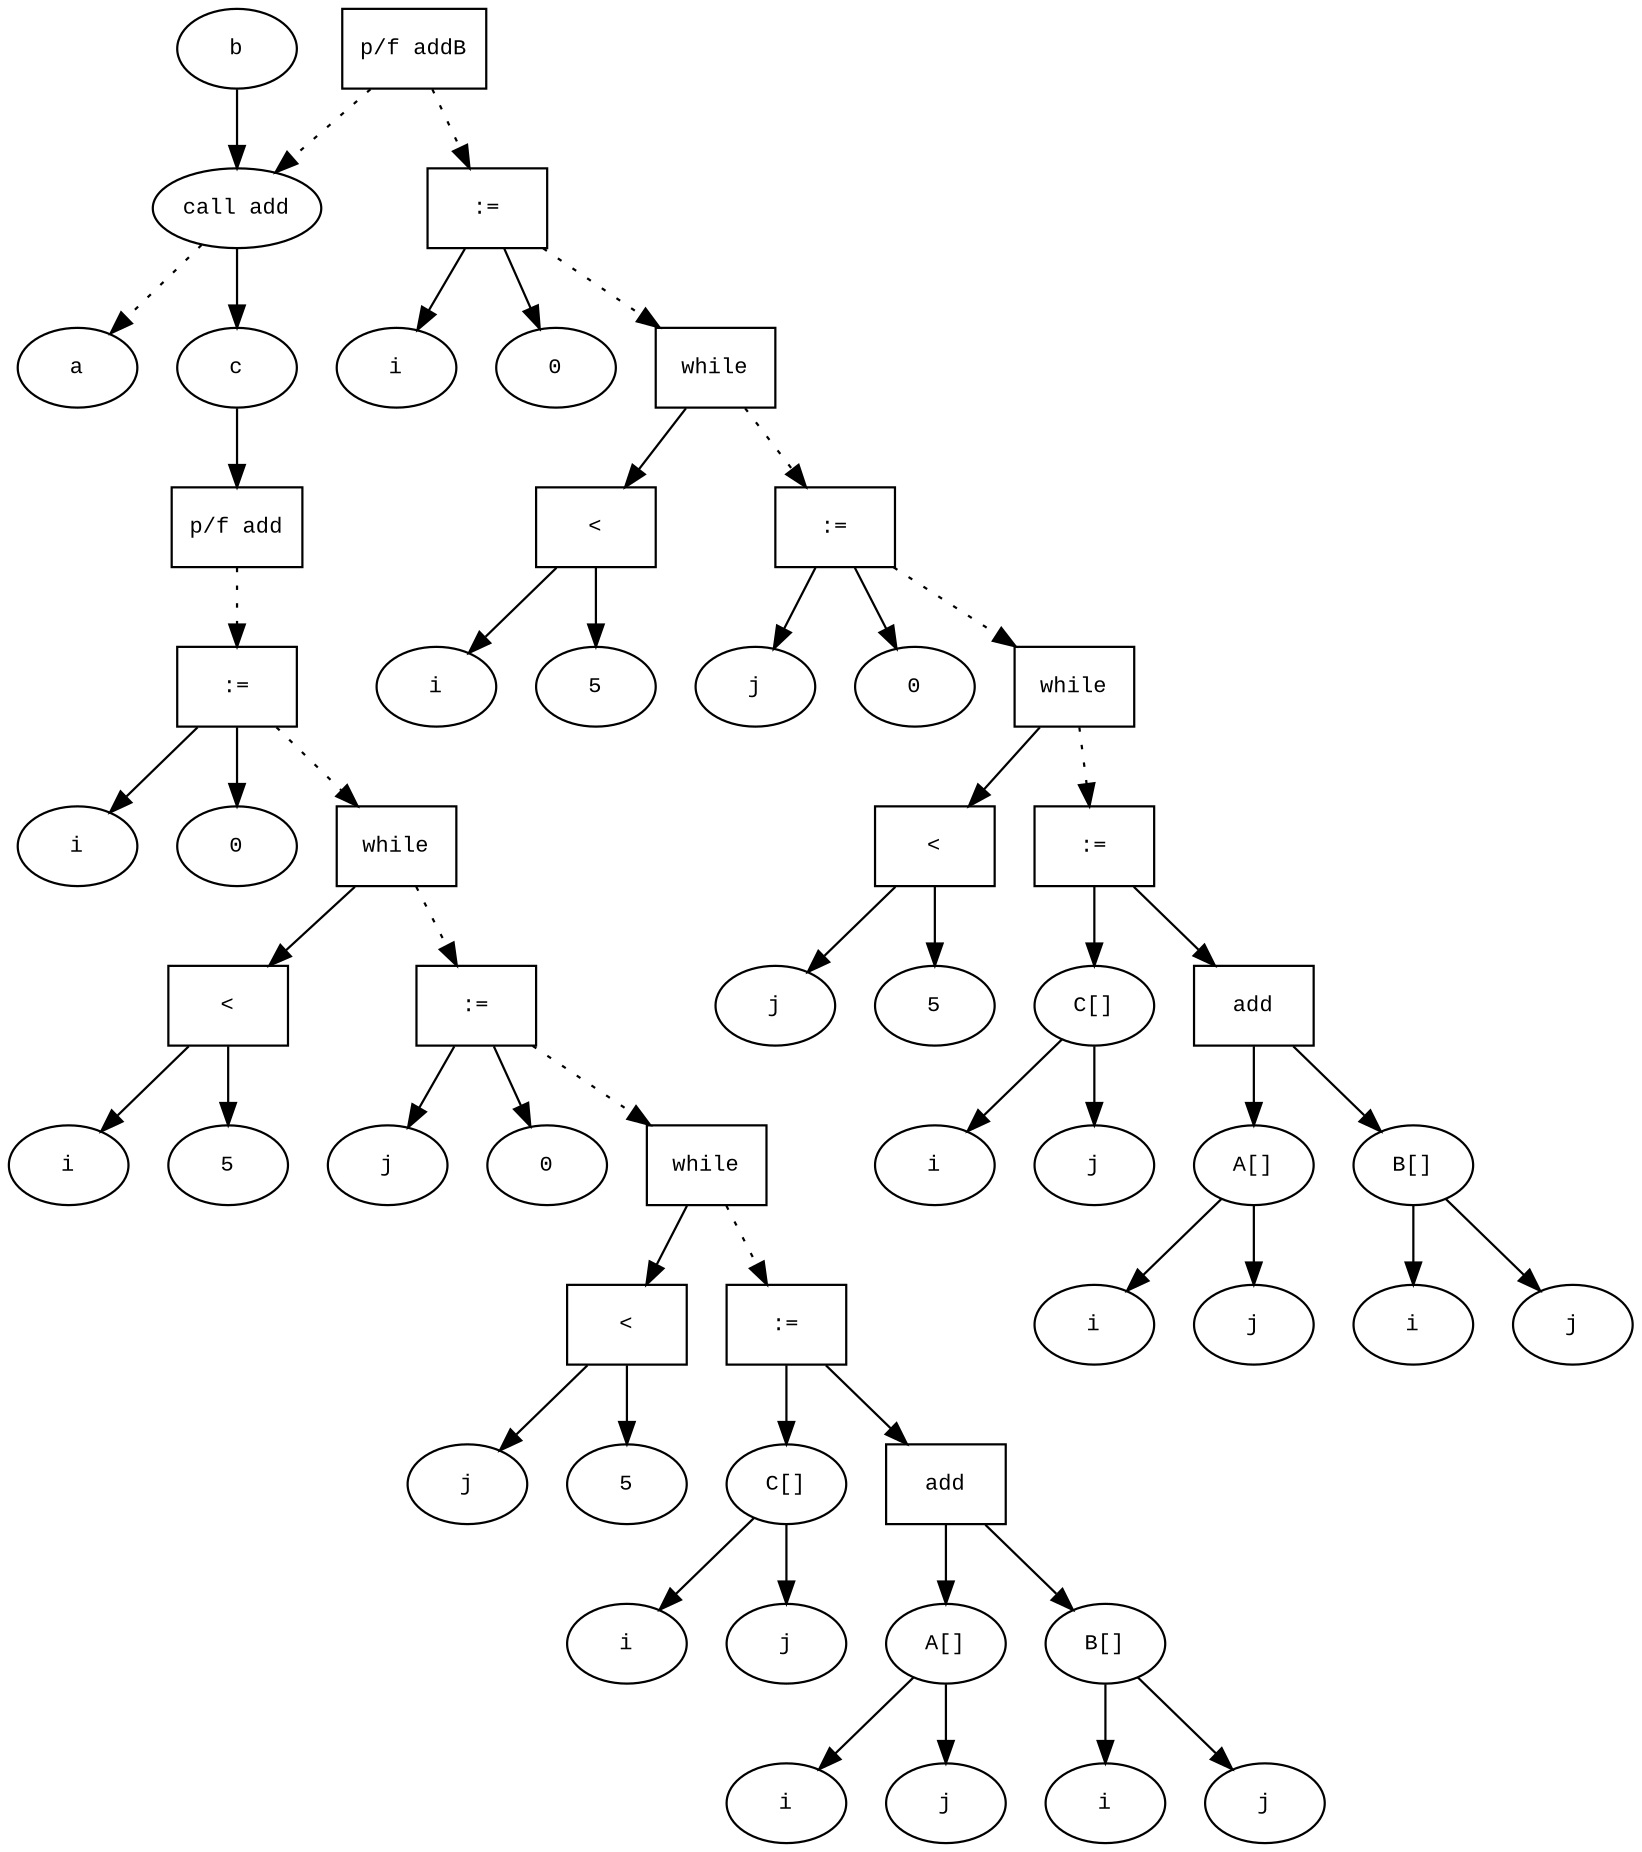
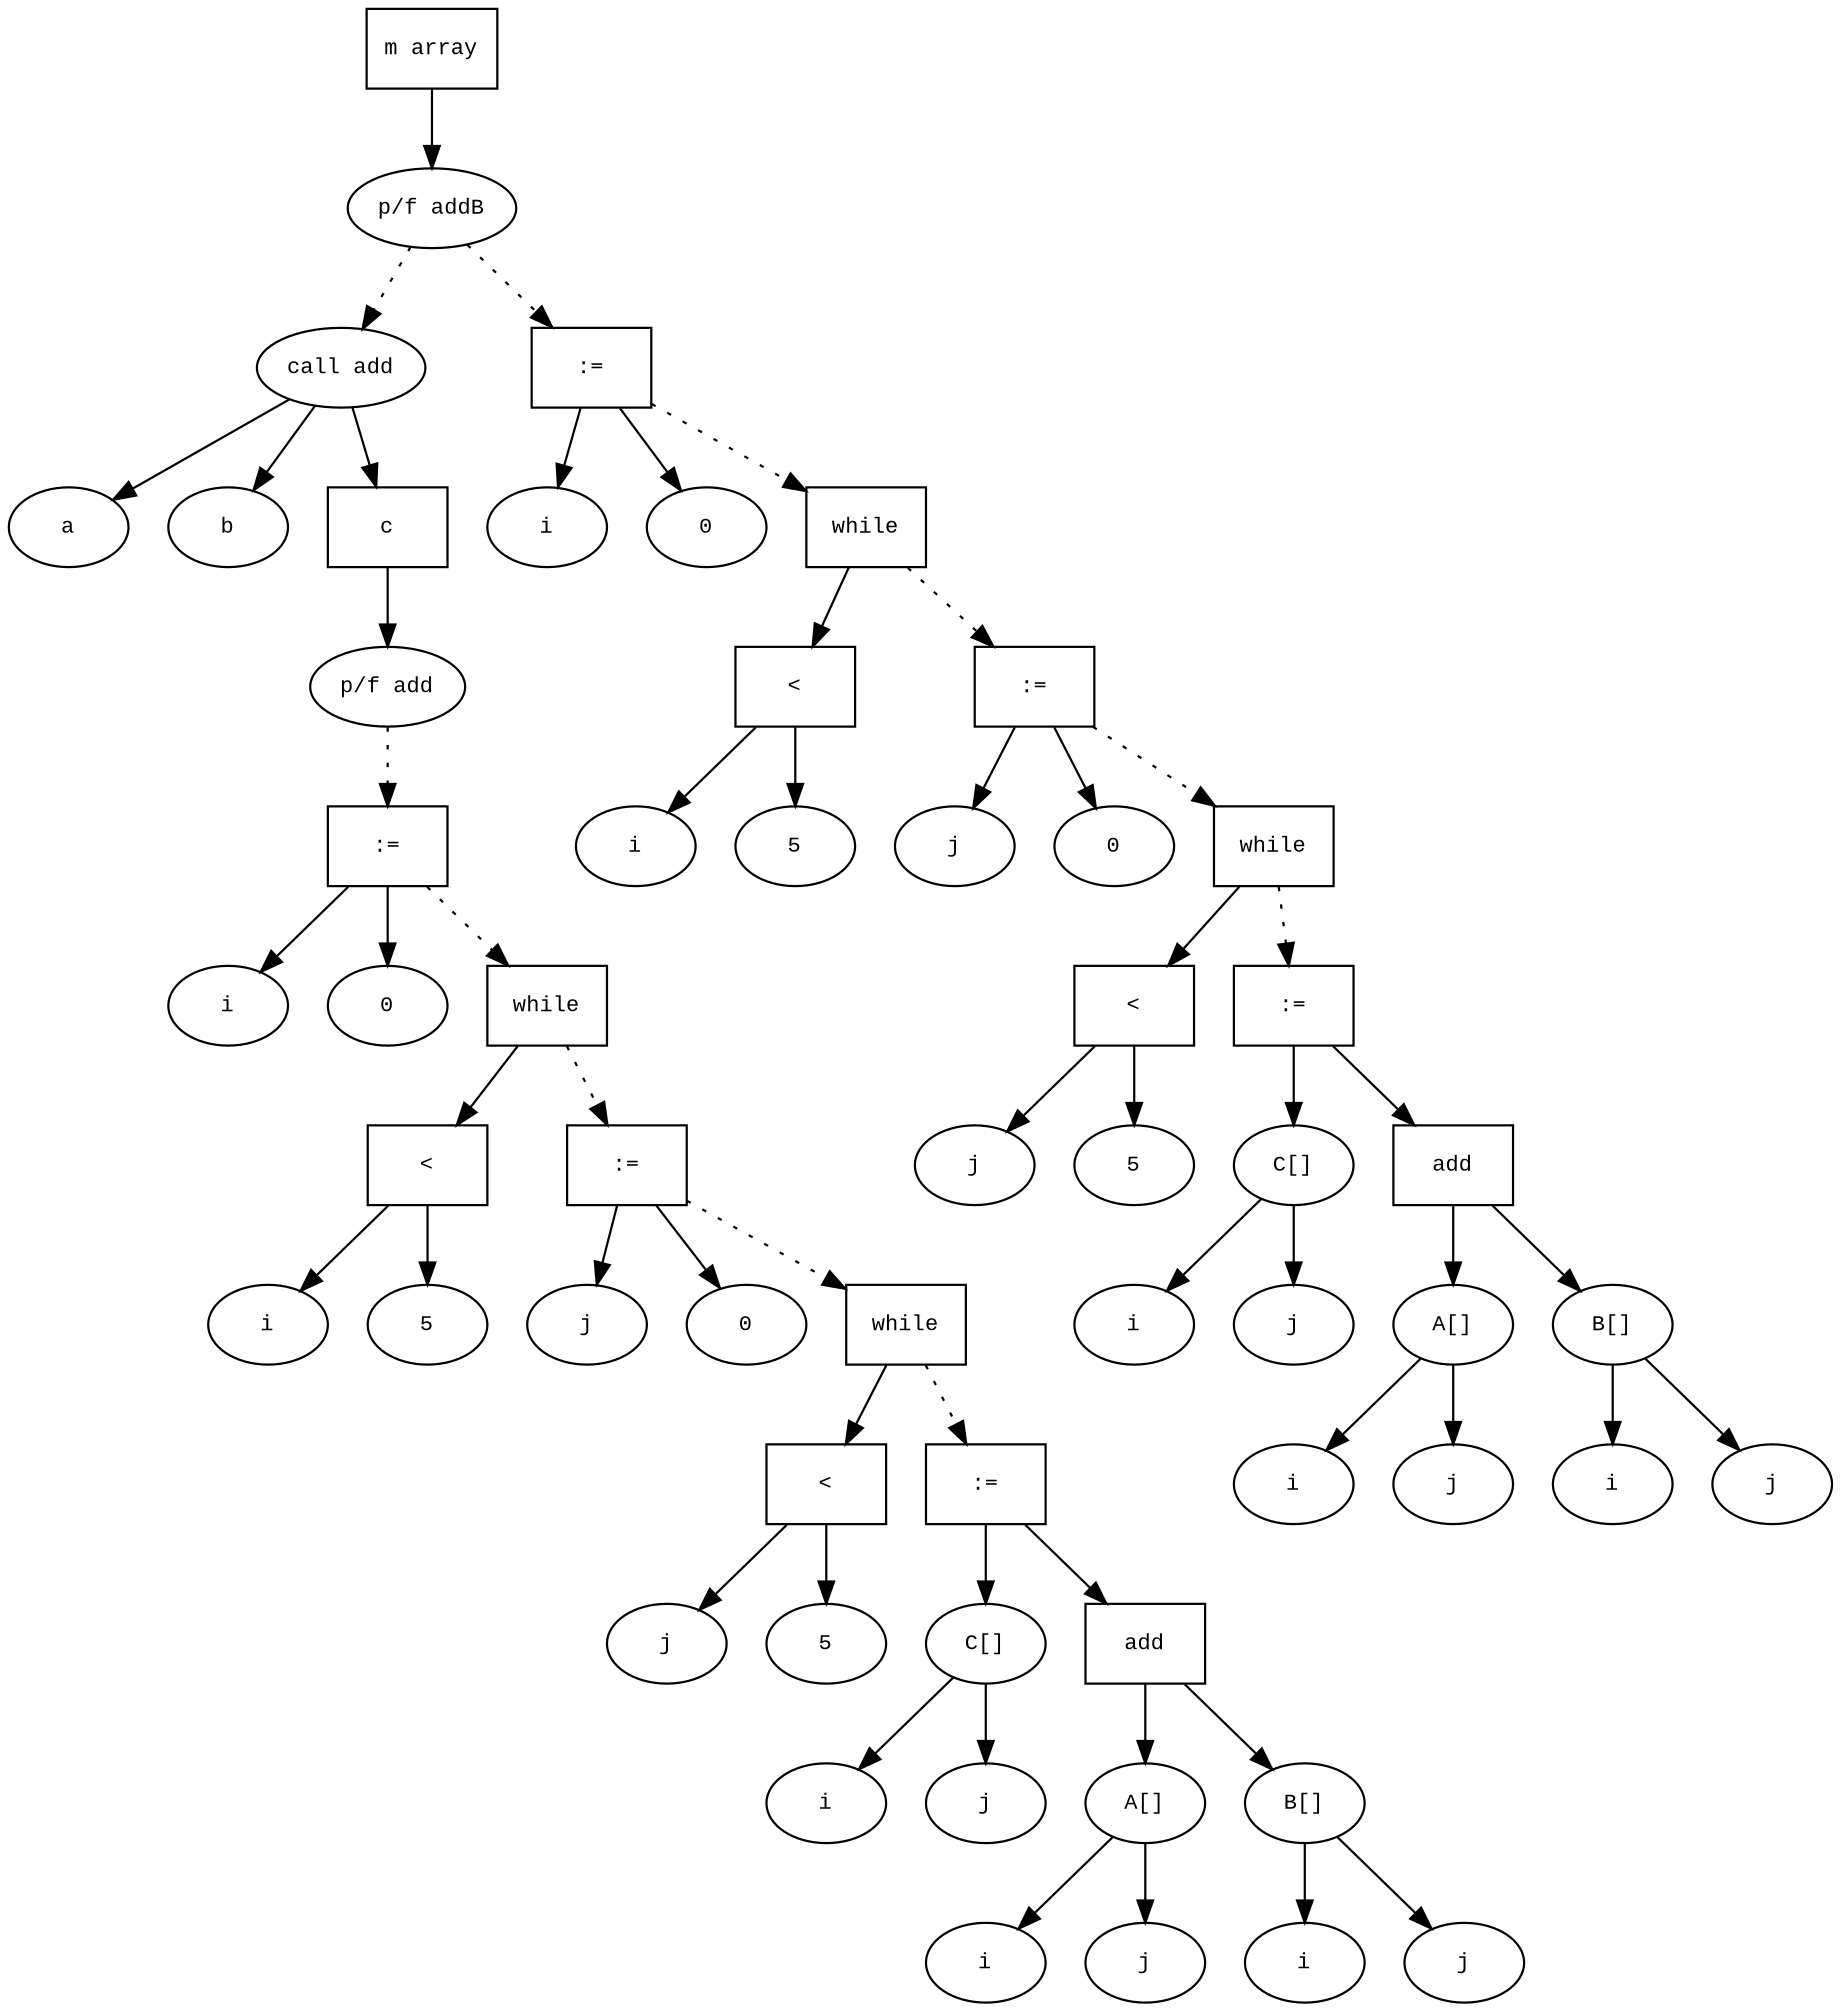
  digraph {
    fontname="Times New Roman"
    fontsize=10
    node [fontname="Courier New" fontsize=10 shape=ellipse]
    edge [fontname="Times New Roman" fontsize=10]
-   n2 [label="p/f addB" shape=box]
+   n1 [label="m array" shape=box]
+   n2 [label="p/f addB"]
    n3 [label="call add"]
    n4 [label=a]
    n5 [label=b]
-   n6 [label=c]
-   n7 [label="p/f add" shape=box]
+   n6 [label=c shape=box]
+   n7 [label="p/f add"]
    n8 [label=":=" shape=box]
    n9 [label=":=" shape=box]
    n10 [label=i]
    n11 [label=0]
    n12 [label=while shape=box]
    n13 [label="<" shape=box]
    n14 [label=":=" shape=box]
    n15 [label=i]
    n16 [label=5]
    n17 [label=j]
    n18 [label=0]
    n19 [label=while shape=box]
    n20 [label="<" shape=box]
    n21 [label=":=" shape=box]
    n22 [label=j]
    n23 [label=5]
    n24 [label="C[]"]
    n25 [label=add shape=box]
    n26 [label=i]
    n27 [label=j]
    n28 [label="A[]"]
    n29 [label="B[]"]
    n30 [label=i]
    n31 [label=j]
    n32 [label=i]
    n33 [label=j]
    n34 [label=i]
    n35 [label=0]
    n36 [label=while shape=box]
    n37 [label="<" shape=box]
    n38 [label=":=" shape=box]
    n39 [label=i]
    n40 [label=5]
    n41 [label=j]
    n42 [label=0]
    n43 [label=while shape=box]
    n44 [label="<" shape=box]
    n45 [label=":=" shape=box]
    n46 [label=j]
    n47 [label=5]
    n48 [label="C[]"]
    n49 [label=add shape=box]
    n50 [label=i]
    n51 [label=j]
    n52 [label="A[]"]
    n53 [label="B[]"]
    n54 [label=i]
    n55 [label=j]
    n56 [label=i]
    n57 [label=j]
+   n1 -> n2
    n2 -> n3 [style=dotted]
    n2 -> n9 [style=dotted]
-   n3 -> n4 [style=dotted]
-   n5 -> n3
+   n3 -> n4
+   n3 -> n5
    n3 -> n6
    n6 -> n7
    n7 -> n8 [style=dotted]
    n8 -> n10
    n8 -> n11
    n8 -> n12 [style=dotted]
    n9 -> n34
    n9 -> n35
    n9 -> n36 [style=dotted]
    n12 -> n13
    n12 -> n14 [style=dotted]
    n13 -> n15
    n13 -> n16
    n14 -> n17
    n14 -> n18
    n14 -> n19 [style=dotted]
    n19 -> n20
    n19 -> n21 [style=dotted]
    n20 -> n22
    n20 -> n23
    n21 -> n24
    n21 -> n25
    n24 -> n26
    n24 -> n27
    n25 -> n28
    n25 -> n29
    n28 -> n30
    n28 -> n31
    n29 -> n32
    n29 -> n33
    n36 -> n37
    n36 -> n38 [style=dotted]
    n37 -> n39
    n37 -> n40
    n38 -> n41
    n38 -> n42
    n38 -> n43 [style=dotted]
    n43 -> n44
    n43 -> n45 [style=dotted]
    n44 -> n46
    n44 -> n47
    n45 -> n48
    n45 -> n49
    n48 -> n50
    n48 -> n51
    n49 -> n52
    n49 -> n53
    n52 -> n54
    n52 -> n55
    n53 -> n56
    n53 -> n57
  }
